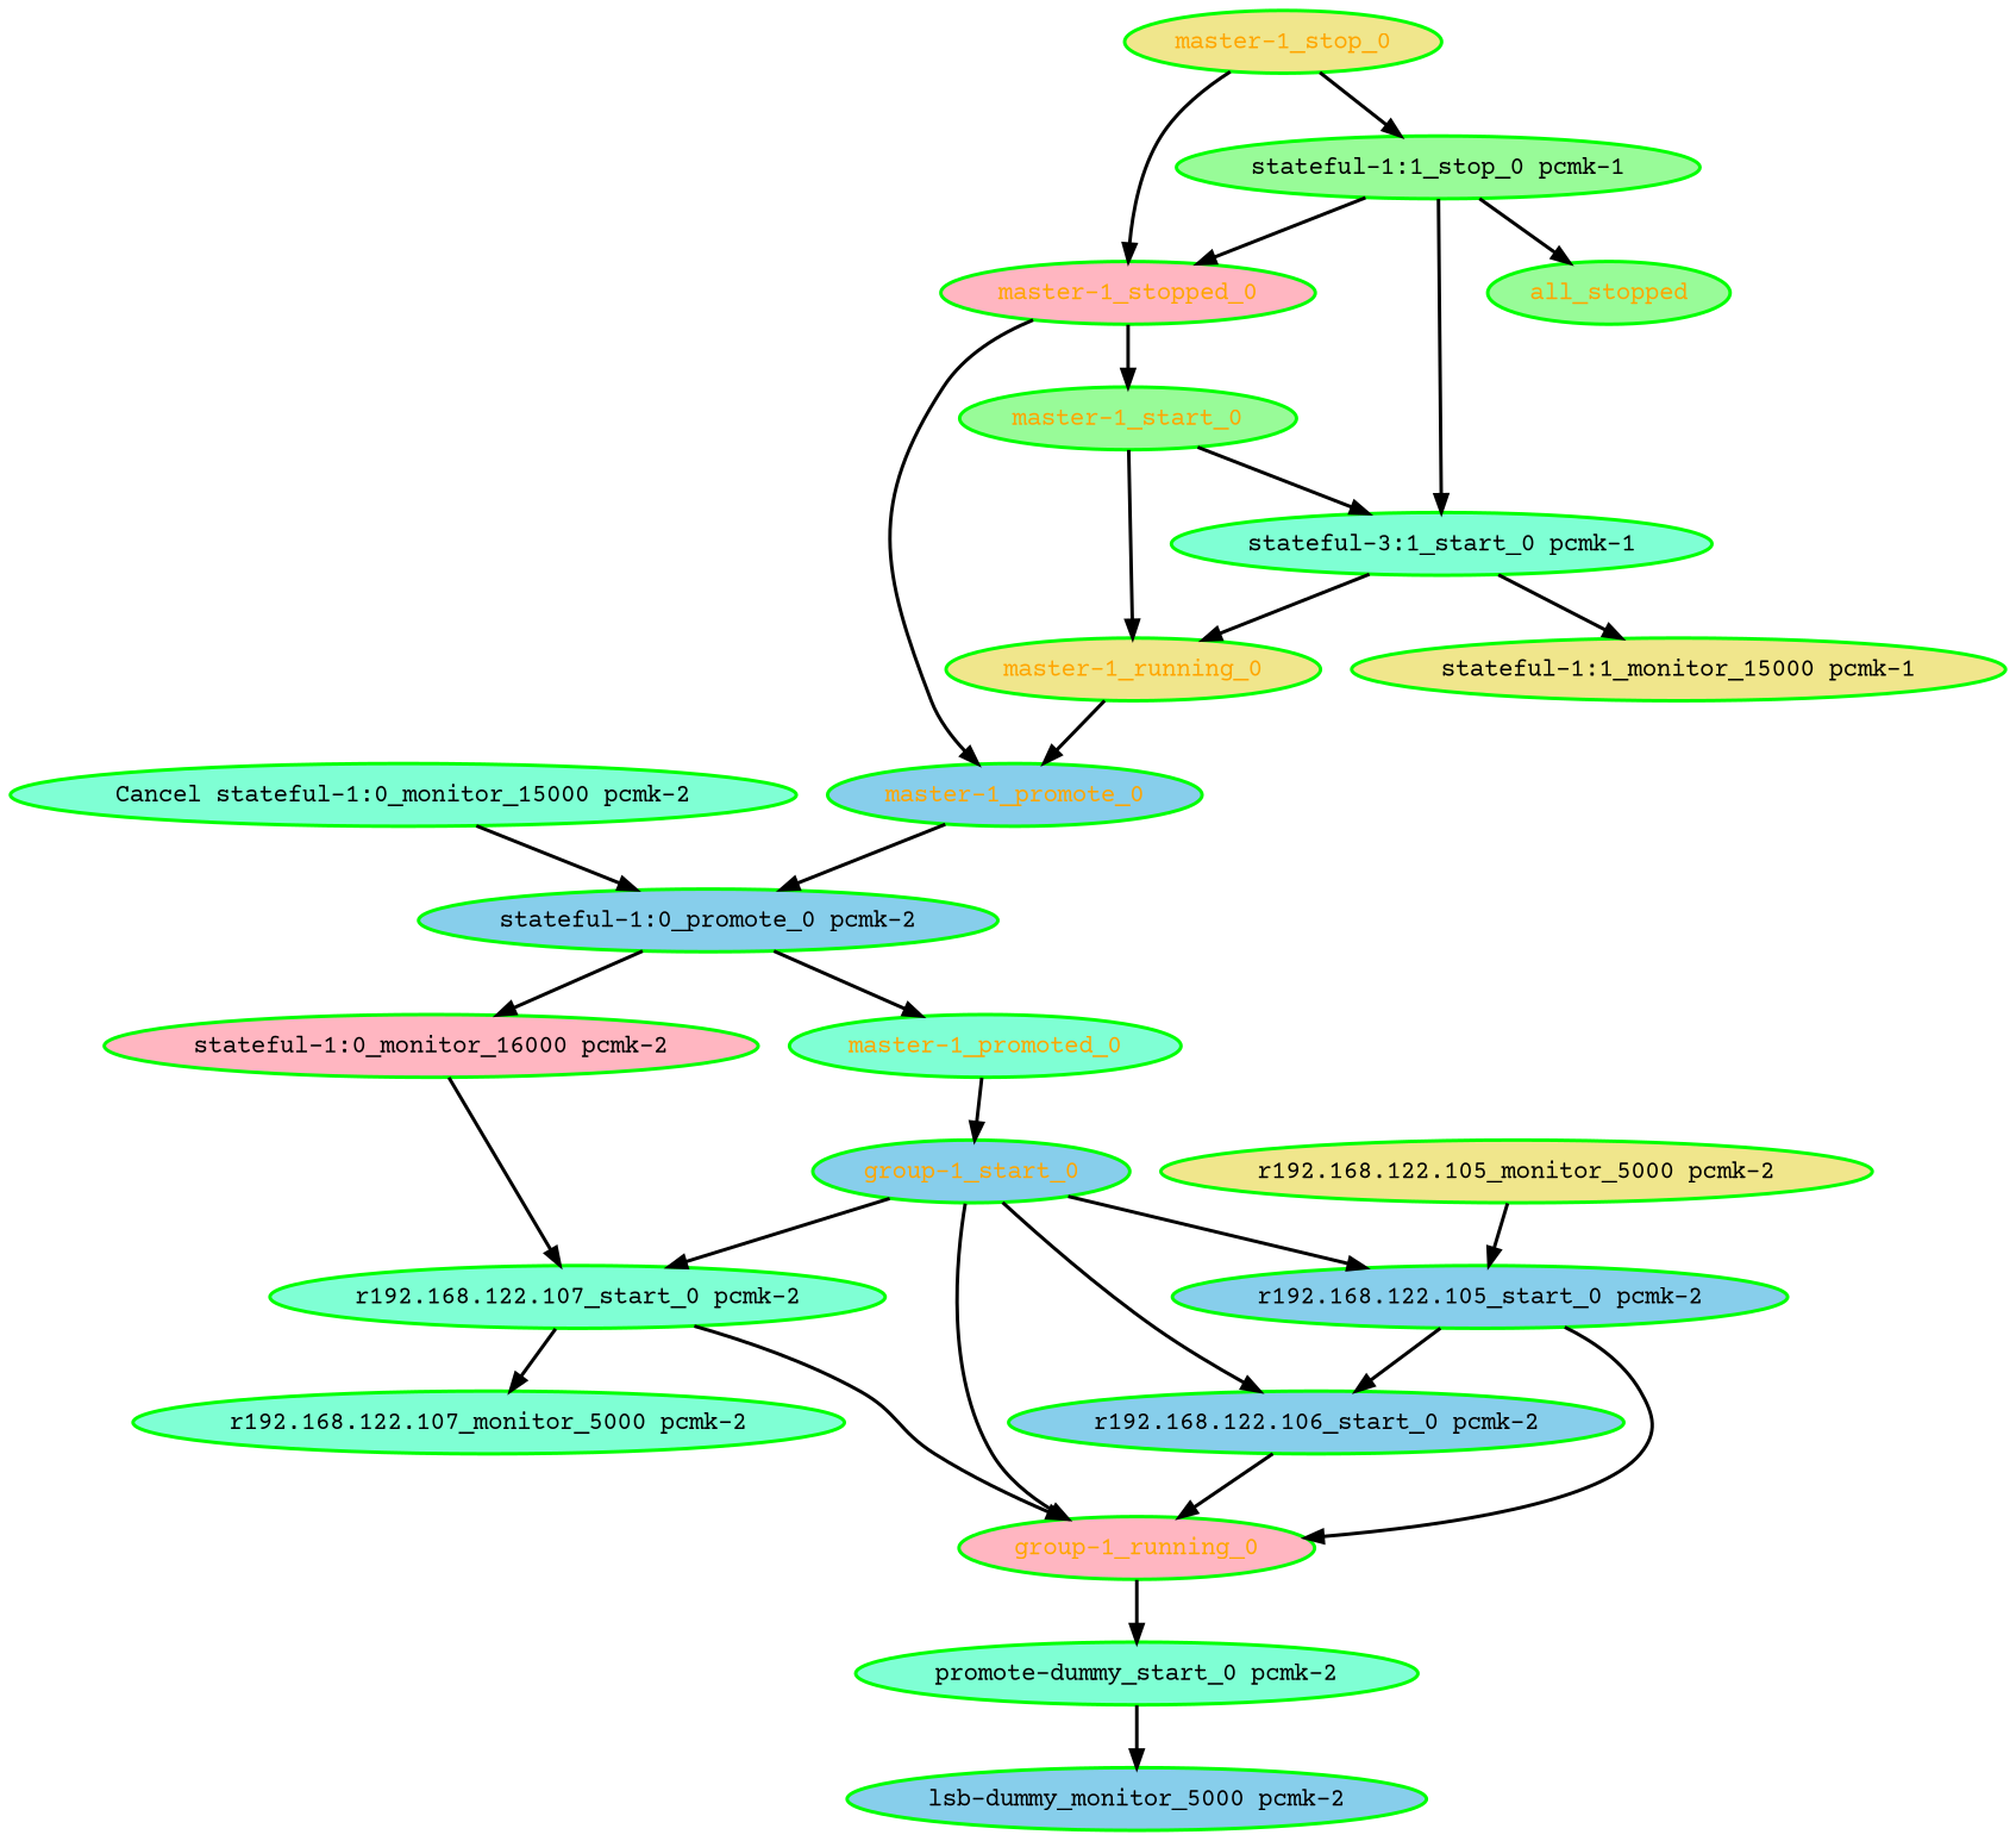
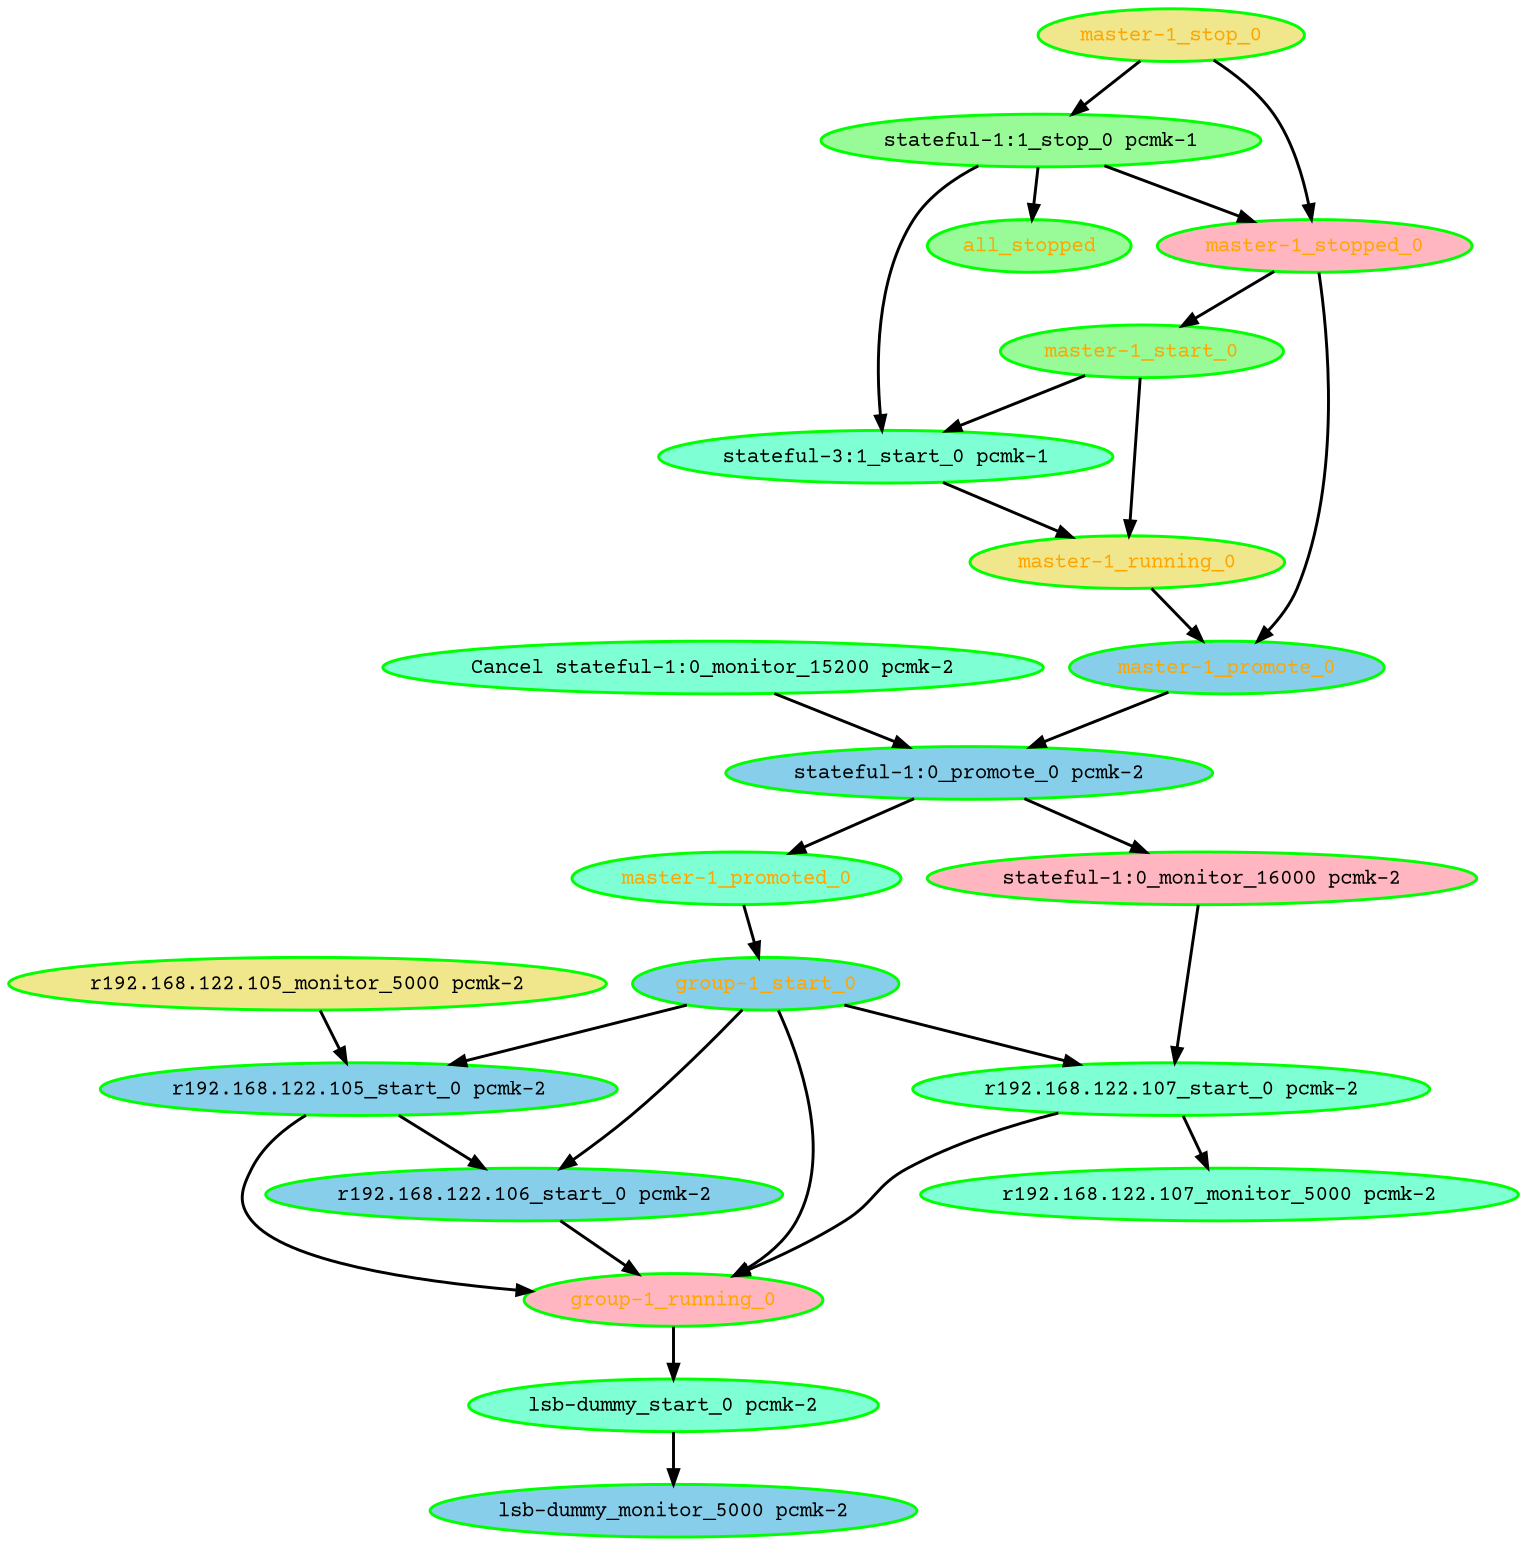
  digraph {
    fontname="Courier Prime"
    node [color=green fillcolor=aquamarine fontcolor=black fontname="Courier Prime" style="bold,filled"]
    edge [fontname="Courier Prime" style=bold]
-   "Cancel stateful-1:0_monitor_15000 pcmk-2"
+   "Cancel stateful-1:0_monitor_15000 pcmk-2" [label="Cancel stateful-1:0_monitor_15200 pcmk-2"]
    "stateful-1:0_promote_0 pcmk-2" [fillcolor=skyblue]
    "master-1_promoted_0" [fontcolor=orange]
    "stateful-1:0_monitor_16000 pcmk-2" [fillcolor=lightpink]
    "group-1_start_0" [fillcolor=skyblue fontcolor=orange]
    "r192.168.122.107_start_0 pcmk-2"
    all_stopped [fillcolor=palegreen fontcolor=orange]
    "group-1_running_0" [fillcolor=lightpink fontcolor=orange]
-   "lsb-dummy_start_0 pcmk-2" [label="promote-dummy_start_0 pcmk-2"]
+   "lsb-dummy_start_0 pcmk-2"
    "lsb-dummy_monitor_5000 pcmk-2" [fillcolor=skyblue]
    "r192.168.122.105_start_0 pcmk-2" [fillcolor=skyblue]
    "r192.168.122.106_start_0 pcmk-2" [fillcolor=skyblue]
    "r192.168.122.107_monitor_5000 pcmk-2"
    "r192.168.122.105_monitor_5000 pcmk-2" [fillcolor=khaki]
    "master-1_promote_0" [fillcolor=skyblue fontcolor=orange]
    "master-1_running_0" [fillcolor=khaki fontcolor=orange]
    "master-1_start_0" [fillcolor=palegreen fontcolor=orange]
    n18 [label="stateful-3:1_start_0 pcmk-1"]
-   "stateful-1:1_monitor_15000 pcmk-1" [fillcolor=khaki]
    "master-1_stop_0" [fillcolor=khaki fontcolor=orange]
    "master-1_stopped_0" [fillcolor=lightpink fontcolor=orange]
    "stateful-1:1_stop_0 pcmk-1" [fillcolor=palegreen]
    "Cancel stateful-1:0_monitor_15000 pcmk-2" -> "stateful-1:0_promote_0 pcmk-2"
    "stateful-1:0_promote_0 pcmk-2" -> "master-1_promoted_0"
    "stateful-1:0_promote_0 pcmk-2" -> "stateful-1:0_monitor_16000 pcmk-2"
    "master-1_promoted_0" -> "group-1_start_0"
    "stateful-1:0_monitor_16000 pcmk-2" -> "r192.168.122.107_start_0 pcmk-2"
    "group-1_start_0" -> "r192.168.122.107_start_0 pcmk-2"
    "group-1_start_0" -> "group-1_running_0"
    "group-1_start_0" -> "r192.168.122.105_start_0 pcmk-2"
    "group-1_start_0" -> "r192.168.122.106_start_0 pcmk-2"
    "r192.168.122.107_start_0 pcmk-2" -> "group-1_running_0"
    "r192.168.122.107_start_0 pcmk-2" -> "r192.168.122.107_monitor_5000 pcmk-2"
    "group-1_running_0" -> "lsb-dummy_start_0 pcmk-2"
    "lsb-dummy_start_0 pcmk-2" -> "lsb-dummy_monitor_5000 pcmk-2"
    "r192.168.122.105_start_0 pcmk-2" -> "group-1_running_0"
    "r192.168.122.105_start_0 pcmk-2" -> "r192.168.122.106_start_0 pcmk-2"
    "r192.168.122.106_start_0 pcmk-2" -> "group-1_running_0"
    "r192.168.122.105_monitor_5000 pcmk-2" -> "r192.168.122.105_start_0 pcmk-2"
    "master-1_promote_0" -> "stateful-1:0_promote_0 pcmk-2"
    "master-1_running_0" -> "master-1_promote_0"
    "master-1_start_0" -> "master-1_running_0"
    "master-1_start_0" -> n18
    n18 -> "master-1_running_0"
-   n18 -> "stateful-1:1_monitor_15000 pcmk-1"
    "master-1_stop_0" -> "master-1_stopped_0"
    "master-1_stop_0" -> "stateful-1:1_stop_0 pcmk-1"
    "master-1_stopped_0" -> "master-1_promote_0"
    "master-1_stopped_0" -> "master-1_start_0"
    "stateful-1:1_stop_0 pcmk-1" -> all_stopped
    "stateful-1:1_stop_0 pcmk-1" -> n18
    "stateful-1:1_stop_0 pcmk-1" -> "master-1_stopped_0"
  }
